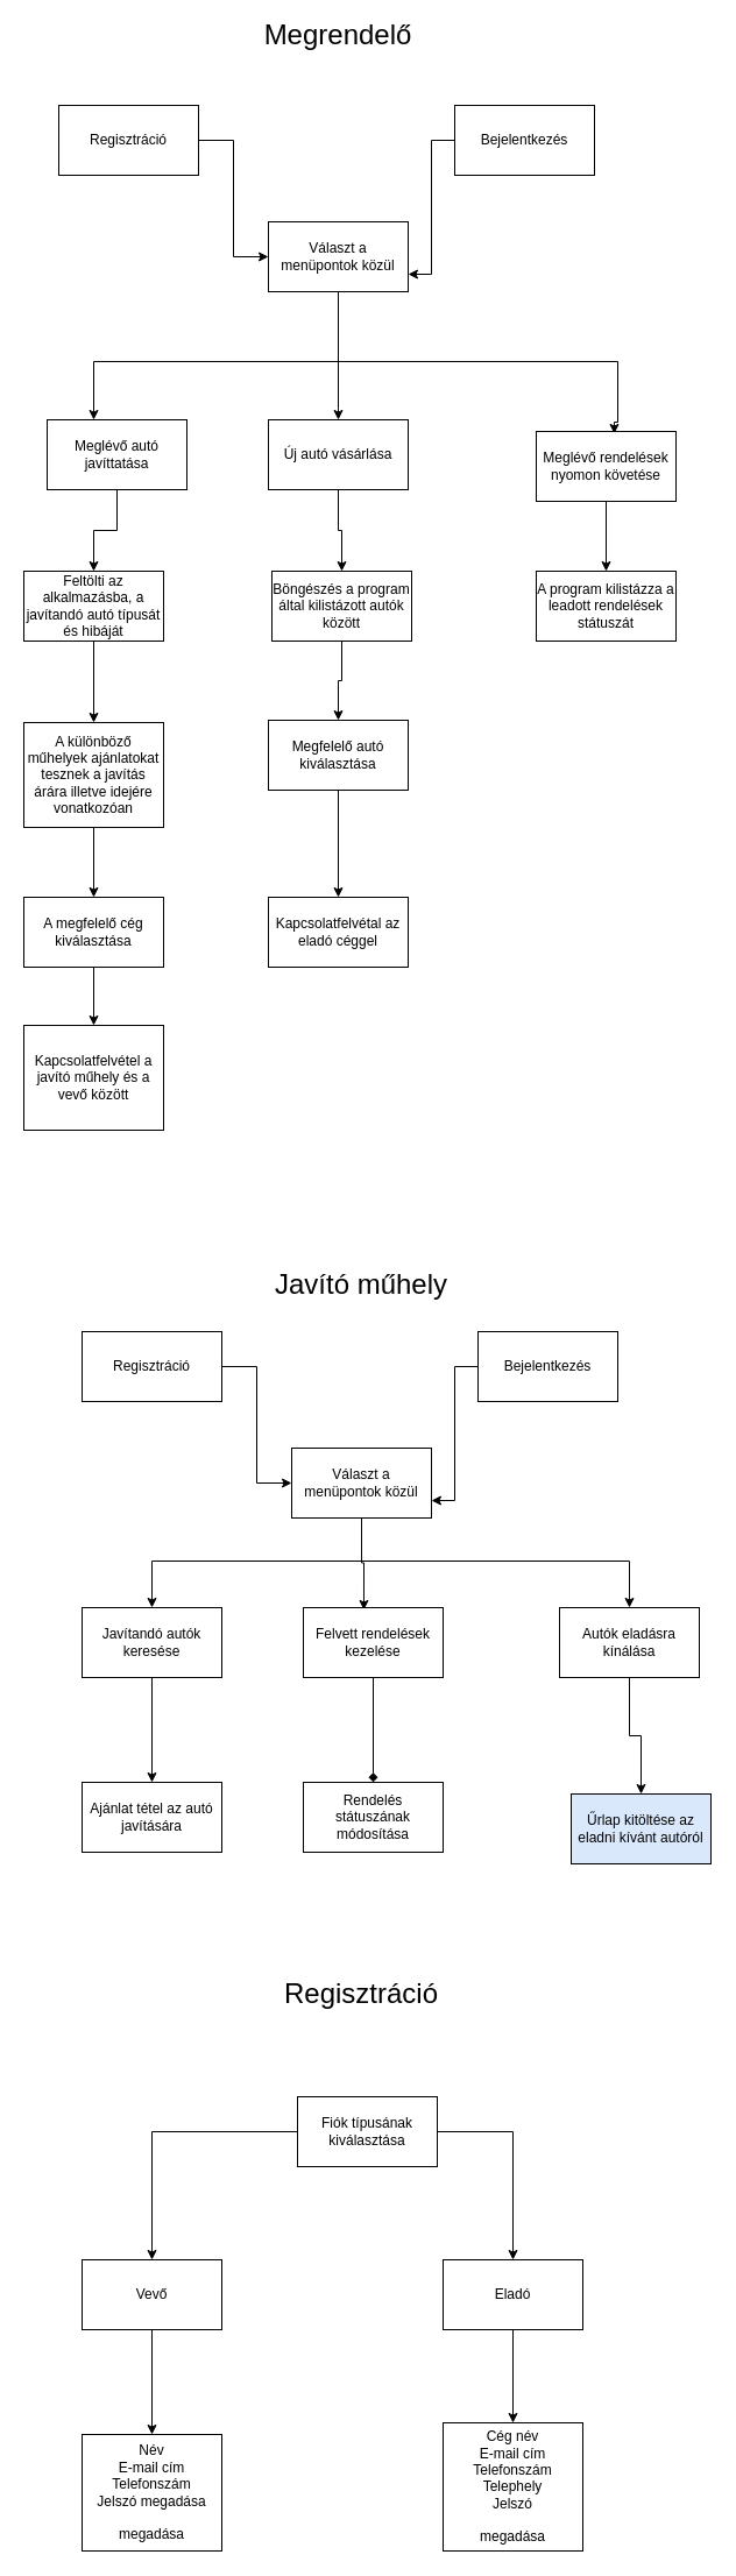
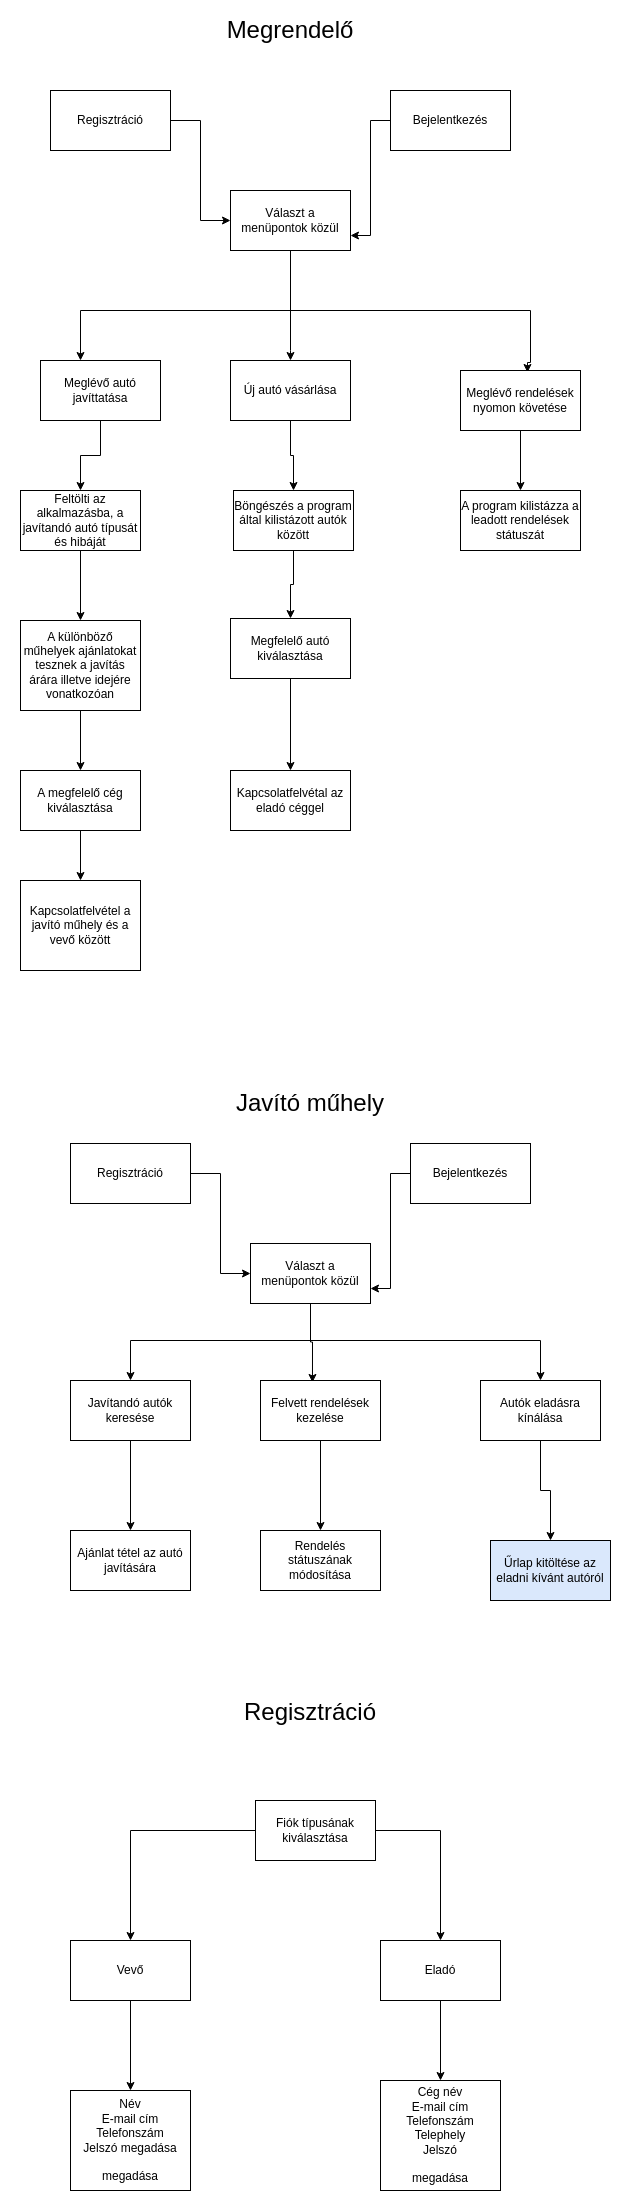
  <mxCell id="0" />
  <mxCell id="1" parent="0" />
  <mxCell id="2" style="edgeStyle=orthogonalEdgeStyle;rounded=0;orthogonalLoop=1;jettySize=auto;html=1;entryX=0;entryY=0.5;entryDx=0;entryDy=0;" edge="1" parent="1" source="3" target="10"><mxGeometry relative="1" as="geometry" /></mxCell>
  <mxCell id="3" value="Regisztráció" style="rounded=0;whiteSpace=wrap;html=1;" vertex="1" parent="1"><mxGeometry x="50" y="90" width="120" height="60" as="geometry" /></mxCell>
  <mxCell id="4" value="&lt;font style=&quot;font-size: 24px&quot;&gt;Megrendelő&lt;/font&gt;" style="text;html=1;strokeColor=none;fillColor=none;align=center;verticalAlign=middle;whiteSpace=wrap;rounded=0;" vertex="1" parent="1"><mxGeometry x="270" y="20" width="40" height="20" as="geometry" /></mxCell>
  <mxCell id="5" style="edgeStyle=orthogonalEdgeStyle;rounded=0;orthogonalLoop=1;jettySize=auto;html=1;entryX=1;entryY=0.75;entryDx=0;entryDy=0;" edge="1" parent="1" source="6" target="10"><mxGeometry relative="1" as="geometry" /></mxCell>
  <mxCell id="6" value="Bejelentkezés" style="rounded=0;whiteSpace=wrap;html=1;" vertex="1" parent="1"><mxGeometry x="390" y="90" width="120" height="60" as="geometry" /></mxCell>
  <mxCell id="7" style="edgeStyle=orthogonalEdgeStyle;rounded=0;orthogonalLoop=1;jettySize=auto;html=1;" edge="1" parent="1" source="10" target="12"><mxGeometry relative="1" as="geometry"><Array as="points"><mxPoint x="290" y="310" /><mxPoint x="80" y="310" /></Array></mxGeometry></mxCell>
  <mxCell id="8" style="edgeStyle=orthogonalEdgeStyle;rounded=0;orthogonalLoop=1;jettySize=auto;html=1;entryX=0.5;entryY=0;entryDx=0;entryDy=0;" edge="1" parent="1" source="10" target="14"><mxGeometry relative="1" as="geometry"><Array as="points"><mxPoint x="290" y="350" /></Array></mxGeometry></mxCell>
  <mxCell id="9" style="edgeStyle=orthogonalEdgeStyle;rounded=0;orthogonalLoop=1;jettySize=auto;html=1;entryX=0.558;entryY=0.033;entryDx=0;entryDy=0;entryPerimeter=0;" edge="1" parent="1" source="10" target="21"><mxGeometry relative="1" as="geometry"><Array as="points"><mxPoint x="290" y="310" /><mxPoint x="530" y="310" /><mxPoint x="530" y="362" /></Array></mxGeometry></mxCell>
  <mxCell id="10" value="Választ a menüpontok közül" style="rounded=0;whiteSpace=wrap;html=1;" vertex="1" parent="1"><mxGeometry x="230" y="190" width="120" height="60" as="geometry" /></mxCell>
  <mxCell id="11" style="edgeStyle=orthogonalEdgeStyle;rounded=0;orthogonalLoop=1;jettySize=auto;html=1;entryX=0.5;entryY=0;entryDx=0;entryDy=0;" edge="1" parent="1" source="12" target="16"><mxGeometry relative="1" as="geometry" /></mxCell>
  <mxCell id="12" value="Meglévő autó javíttatása" style="rounded=0;whiteSpace=wrap;html=1;" vertex="1" parent="1"><mxGeometry x="40" y="360" width="120" height="60" as="geometry" /></mxCell>
  <mxCell id="13" style="edgeStyle=orthogonalEdgeStyle;rounded=0;orthogonalLoop=1;jettySize=auto;html=1;" edge="1" parent="1" source="14" target="23"><mxGeometry relative="1" as="geometry" /></mxCell>
  <mxCell id="14" value="Új autó vásárlása" style="rounded=0;whiteSpace=wrap;html=1;" vertex="1" parent="1"><mxGeometry x="230" y="360" width="120" height="60" as="geometry" /></mxCell>
  <mxCell id="15" style="edgeStyle=orthogonalEdgeStyle;rounded=0;orthogonalLoop=1;jettySize=auto;html=1;entryX=0.5;entryY=0;entryDx=0;entryDy=0;" edge="1" parent="1" source="16" target="18"><mxGeometry relative="1" as="geometry" /></mxCell>
  <mxCell id="16" value="Feltölti az alkalmazásba, a javítandó autó típusát és hibáját" style="rounded=0;whiteSpace=wrap;html=1;" vertex="1" parent="1"><mxGeometry x="20" y="490" width="120" height="60" as="geometry" /></mxCell>
  <mxCell id="17" style="edgeStyle=orthogonalEdgeStyle;rounded=0;orthogonalLoop=1;jettySize=auto;html=1;entryX=0.5;entryY=0;entryDx=0;entryDy=0;" edge="1" parent="1" source="18" target="28"><mxGeometry relative="1" as="geometry" /></mxCell>
  <mxCell id="18" value="A különböző műhelyek ajánlatokat tesznek a javítás árára illetve idejére vonatkozóan" style="rounded=0;whiteSpace=wrap;html=1;" vertex="1" parent="1"><mxGeometry x="20" y="620" width="120" height="90" as="geometry" /></mxCell>
  <mxCell id="19" value="Kapcsolatfelvétel a javító műhely és a vevő között" style="rounded=0;whiteSpace=wrap;html=1;" vertex="1" parent="1"><mxGeometry x="20" y="880" width="120" height="90" as="geometry" /></mxCell>
  <mxCell id="20" style="edgeStyle=orthogonalEdgeStyle;rounded=0;orthogonalLoop=1;jettySize=auto;html=1;" edge="1" parent="1" source="21" target="29"><mxGeometry relative="1" as="geometry" /></mxCell>
  <mxCell id="21" value="Meglévő rendelések nyomon követése" style="rounded=0;whiteSpace=wrap;html=1;" vertex="1" parent="1"><mxGeometry x="460" y="370" width="120" height="60" as="geometry" /></mxCell>
  <mxCell id="22" style="edgeStyle=orthogonalEdgeStyle;rounded=0;orthogonalLoop=1;jettySize=auto;html=1;" edge="1" parent="1" source="23" target="25"><mxGeometry relative="1" as="geometry" /></mxCell>
  <mxCell id="23" value="Böngészés a program által kilistázott autók között" style="rounded=0;whiteSpace=wrap;html=1;" vertex="1" parent="1"><mxGeometry x="233" y="490" width="120" height="60" as="geometry" /></mxCell>
  <mxCell id="24" style="edgeStyle=orthogonalEdgeStyle;rounded=0;orthogonalLoop=1;jettySize=auto;html=1;entryX=0.5;entryY=0;entryDx=0;entryDy=0;" edge="1" parent="1" source="25" target="26"><mxGeometry relative="1" as="geometry" /></mxCell>
  <mxCell id="25" value="Megfelelő autó kiválasztása" style="rounded=0;whiteSpace=wrap;html=1;" vertex="1" parent="1"><mxGeometry x="230" y="618" width="120" height="60" as="geometry" /></mxCell>
  <mxCell id="26" value="Kapcsolatfelvétal az eladó céggel" style="rounded=0;whiteSpace=wrap;html=1;" vertex="1" parent="1"><mxGeometry x="230" y="770" width="120" height="60" as="geometry" /></mxCell>
  <mxCell id="27" style="edgeStyle=orthogonalEdgeStyle;rounded=0;orthogonalLoop=1;jettySize=auto;html=1;entryX=0.5;entryY=0;entryDx=0;entryDy=0;" edge="1" parent="1" source="28" target="19"><mxGeometry relative="1" as="geometry" /></mxCell>
  <mxCell id="28" value="&lt;span style=&quot;white-space: normal&quot;&gt;A megfelelő cég kiválasztása&lt;/span&gt;" style="rounded=0;whiteSpace=wrap;html=1;" vertex="1" parent="1"><mxGeometry x="20" y="770" width="120" height="60" as="geometry" /></mxCell>
  <mxCell id="29" value="A program kilistázza a leadott rendelések státuszát" style="rounded=0;whiteSpace=wrap;html=1;" vertex="1" parent="1"><mxGeometry x="460" y="490" width="120" height="60" as="geometry" /></mxCell>
  <mxCell id="30" value="&lt;font style=&quot;font-size: 24px&quot;&gt;Javító műhely&lt;/font&gt;" style="text;html=1;strokeColor=none;fillColor=none;align=center;verticalAlign=middle;whiteSpace=wrap;rounded=0;" vertex="1" parent="1"><mxGeometry x="230" y="1093" width="160" height="20" as="geometry" /></mxCell>
  <mxCell id="31" style="edgeStyle=orthogonalEdgeStyle;rounded=0;orthogonalLoop=1;jettySize=auto;html=1;entryX=0;entryY=0.5;entryDx=0;entryDy=0;" edge="1" parent="1" source="32" target="38"><mxGeometry relative="1" as="geometry" /></mxCell>
  <mxCell id="32" value="Regisztráció" style="rounded=0;whiteSpace=wrap;html=1;" vertex="1" parent="1"><mxGeometry x="70" y="1143" width="120" height="60" as="geometry" /></mxCell>
  <mxCell id="33" style="edgeStyle=orthogonalEdgeStyle;rounded=0;orthogonalLoop=1;jettySize=auto;html=1;entryX=1;entryY=0.75;entryDx=0;entryDy=0;" edge="1" parent="1" source="34" target="38"><mxGeometry relative="1" as="geometry" /></mxCell>
  <mxCell id="34" value="Bejelentkezés" style="rounded=0;whiteSpace=wrap;html=1;" vertex="1" parent="1"><mxGeometry x="410" y="1143" width="120" height="60" as="geometry" /></mxCell>
  <mxCell id="35" style="edgeStyle=orthogonalEdgeStyle;rounded=0;orthogonalLoop=1;jettySize=auto;html=1;entryX=0.433;entryY=0.033;entryDx=0;entryDy=0;entryPerimeter=0;" edge="1" parent="1" source="38" target="43"><mxGeometry relative="1" as="geometry" /></mxCell>
  <mxCell id="36" style="edgeStyle=orthogonalEdgeStyle;rounded=0;orthogonalLoop=1;jettySize=auto;html=1;" edge="1" parent="1" source="38" target="40"><mxGeometry relative="1" as="geometry"><Array as="points"><mxPoint x="310" y="1340" /><mxPoint x="130" y="1340" /></Array></mxGeometry></mxCell>
  <mxCell id="37" style="edgeStyle=orthogonalEdgeStyle;rounded=0;orthogonalLoop=1;jettySize=auto;html=1;" edge="1" parent="1" source="38" target="46"><mxGeometry relative="1" as="geometry"><Array as="points"><mxPoint x="310" y="1340" /><mxPoint x="540" y="1340" /></Array></mxGeometry></mxCell>
  <mxCell id="38" value="Választ a menüpontok közül" style="rounded=0;whiteSpace=wrap;html=1;" vertex="1" parent="1"><mxGeometry x="250" y="1243" width="120" height="60" as="geometry" /></mxCell>
  <mxCell id="39" style="edgeStyle=orthogonalEdgeStyle;rounded=0;orthogonalLoop=1;jettySize=auto;html=1;" edge="1" parent="1" source="40" target="41"><mxGeometry relative="1" as="geometry" /></mxCell>
  <mxCell id="40" value="Javítandó autók keresése" style="rounded=0;whiteSpace=wrap;html=1;" vertex="1" parent="1"><mxGeometry x="70" y="1380" width="120" height="60" as="geometry" /></mxCell>
  <mxCell id="41" value="Ajánlat tétel az autó javítására" style="rounded=0;whiteSpace=wrap;html=1;" vertex="1" parent="1"><mxGeometry x="70" y="1530" width="120" height="60" as="geometry" /></mxCell>
- <mxCell id="42" style="edgeStyle=orthogonalEdgeStyle;rounded=0;orthogonalLoop=1;jettySize=auto;html=1;endArrow=diamond;" edge="1" parent="1" source="43" target="44"><mxGeometry relative="1" as="geometry" /></mxCell>
+ <mxCell id="42" style="edgeStyle=orthogonalEdgeStyle;rounded=0;orthogonalLoop=1;jettySize=auto;html=1;" edge="1" parent="1" source="43" target="44"><mxGeometry relative="1" as="geometry" /></mxCell>
  <mxCell id="43" value="Felvett rendelések kezelése" style="rounded=0;whiteSpace=wrap;html=1;" vertex="1" parent="1"><mxGeometry x="260" y="1380" width="120" height="60" as="geometry" /></mxCell>
  <mxCell id="44" value="Rendelés státuszának módosítása" style="rounded=0;whiteSpace=wrap;html=1;" vertex="1" parent="1"><mxGeometry x="260" y="1530" width="120" height="60" as="geometry" /></mxCell>
  <mxCell id="45" style="edgeStyle=orthogonalEdgeStyle;rounded=0;orthogonalLoop=1;jettySize=auto;html=1;" edge="1" parent="1" source="46" target="47"><mxGeometry relative="1" as="geometry" /></mxCell>
  <mxCell id="46" value="Autók eladásra kínálása" style="rounded=0;whiteSpace=wrap;html=1;" vertex="1" parent="1"><mxGeometry x="480" y="1380" width="120" height="60" as="geometry" /></mxCell>
  <mxCell id="47" value="Űrlap kitöltése az eladni kívánt autóról" style="rounded=0;whiteSpace=wrap;html=1;fillColor=#dae8fc;" vertex="1" parent="1"><mxGeometry x="490" y="1540" width="120" height="60" as="geometry" /></mxCell>
  <mxCell id="48" value="&lt;font style=&quot;font-size: 24px&quot;&gt;Regisztráció&lt;/font&gt;" style="text;html=1;strokeColor=none;fillColor=none;align=center;verticalAlign=middle;whiteSpace=wrap;rounded=0;" vertex="1" parent="1"><mxGeometry x="230" y="1702" width="160" height="20" as="geometry" /></mxCell>
  <mxCell id="49" style="edgeStyle=orthogonalEdgeStyle;rounded=0;orthogonalLoop=1;jettySize=auto;html=1;" edge="1" parent="1" source="51" target="53"><mxGeometry relative="1" as="geometry" /></mxCell>
  <mxCell id="50" style="edgeStyle=orthogonalEdgeStyle;rounded=0;orthogonalLoop=1;jettySize=auto;html=1;" edge="1" parent="1" source="51" target="55"><mxGeometry relative="1" as="geometry" /></mxCell>
  <mxCell id="51" value="Fiók típusának kiválasztása" style="rounded=0;whiteSpace=wrap;html=1;" vertex="1" parent="1"><mxGeometry x="255" y="1800" width="120" height="60" as="geometry" /></mxCell>
  <mxCell id="52" style="edgeStyle=orthogonalEdgeStyle;rounded=0;orthogonalLoop=1;jettySize=auto;html=1;" edge="1" parent="1" source="53" target="56"><mxGeometry relative="1" as="geometry" /></mxCell>
  <mxCell id="53" value="Vevő" style="rounded=0;whiteSpace=wrap;html=1;" vertex="1" parent="1"><mxGeometry x="70" y="1940" width="120" height="60" as="geometry" /></mxCell>
  <mxCell id="54" style="edgeStyle=orthogonalEdgeStyle;rounded=0;orthogonalLoop=1;jettySize=auto;html=1;" edge="1" parent="1" source="55" target="57"><mxGeometry relative="1" as="geometry" /></mxCell>
  <mxCell id="55" value="Eladó" style="rounded=0;whiteSpace=wrap;html=1;" vertex="1" parent="1"><mxGeometry x="380" y="1940" width="120" height="60" as="geometry" /></mxCell>
  <mxCell id="56" value="Név&lt;br&gt;E-mail cím&lt;br&gt;Telefonszám&lt;br&gt;Jelszó megadása&lt;br&gt;&lt;br&gt;megadása" style="rounded=0;whiteSpace=wrap;html=1;" vertex="1" parent="1"><mxGeometry x="70" y="2090" width="120" height="100" as="geometry" /></mxCell>
  <mxCell id="57" value="Cég név&lt;br&gt;E-mail cím&lt;br&gt;Telefonszám&lt;br&gt;Telephely&lt;br&gt;Jelszó&lt;br&gt;&lt;br&gt;megadása" style="rounded=0;whiteSpace=wrap;html=1;" vertex="1" parent="1"><mxGeometry x="380" y="2080" width="120" height="110" as="geometry" /></mxCell>
